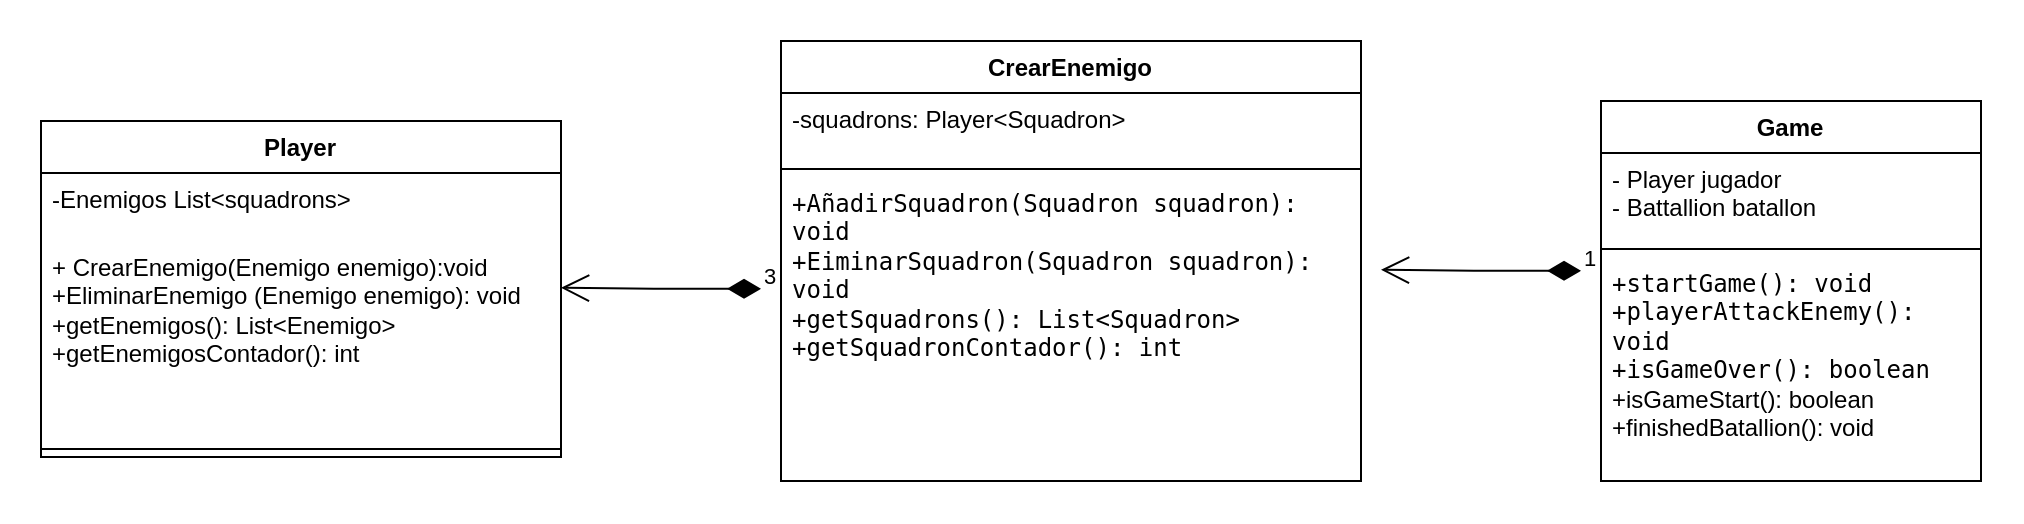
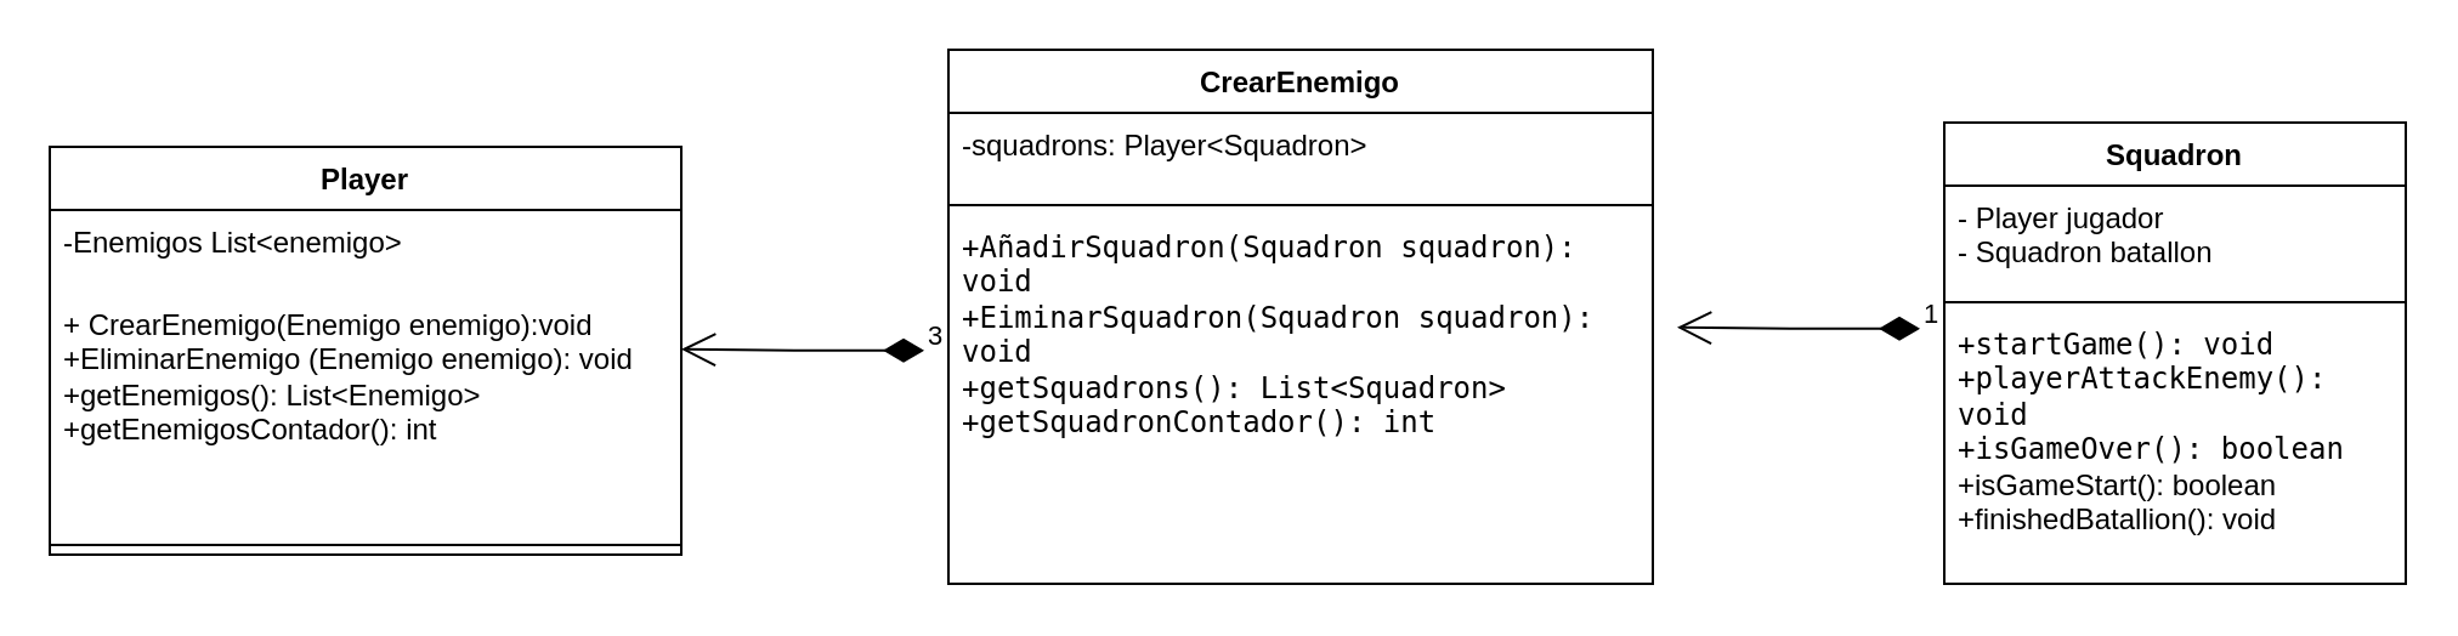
  <mxCell id="0" />
  <mxCell id="1" parent="0" />
  <mxCell id="2" value="Player" style="swimlane;fontStyle=1;align=center;verticalAlign=top;childLayout=stackLayout;horizontal=1;startSize=26;horizontalStack=0;resizeParent=1;resizeParentMax=0;resizeLast=0;collapsible=1;marginBottom=0;whiteSpace=wrap;html=1;" parent="1" vertex="1"><mxGeometry x="20" y="60" width="260" height="168" as="geometry" /></mxCell>
- <mxCell id="3" value="-Enemigos List&amp;lt;squadrons&amp;gt;" style="text;strokeColor=none;fillColor=none;align=left;verticalAlign=top;spacingLeft=4;spacingRight=4;overflow=hidden;rotatable=0;points=[[0,0.5],[1,0.5]];portConstraint=eastwest;whiteSpace=wrap;html=1;" parent="2" vertex="1"><mxGeometry y="26" width="260" height="34" as="geometry" /></mxCell>
+ <mxCell id="3" value="-Enemigos List&amp;lt;enemigo&amp;gt;" style="text;strokeColor=none;fillColor=none;align=left;verticalAlign=top;spacingLeft=4;spacingRight=4;overflow=hidden;rotatable=0;points=[[0,0.5],[1,0.5]];portConstraint=eastwest;whiteSpace=wrap;html=1;" parent="2" vertex="1"><mxGeometry y="26" width="260" height="34" as="geometry" /></mxCell>
  <mxCell id="4" value="+ CrearEnemigo(Enemigo enemigo):void&lt;div&gt;+EliminarEnemigo&amp;nbsp;(Enemigo enemigo): void&lt;/div&gt;&lt;div&gt;+getEnemigos():&amp;nbsp;&lt;span style=&quot;background-color: transparent; color: light-dark(rgb(0, 0, 0), rgb(255, 255, 255));&quot;&gt;List&amp;lt;Enemigo&amp;gt;&lt;/span&gt;&lt;/div&gt;&lt;div&gt;+getEnemigosContador(): int&lt;span style=&quot;background-color: transparent; color: light-dark(rgb(0, 0, 0), rgb(255, 255, 255));&quot;&gt;&lt;/span&gt;&lt;/div&gt;" style="text;strokeColor=none;fillColor=none;align=left;verticalAlign=top;spacingLeft=4;spacingRight=4;overflow=hidden;rotatable=0;points=[[0,0.5],[1,0.5]];portConstraint=eastwest;whiteSpace=wrap;html=1;" parent="2" vertex="1"><mxGeometry y="60" width="260" height="100" as="geometry" /></mxCell>
  <mxCell id="5" value="" style="line;strokeWidth=1;fillColor=none;align=left;verticalAlign=middle;spacingTop=-1;spacingLeft=3;spacingRight=3;rotatable=0;labelPosition=right;points=[];portConstraint=eastwest;strokeColor=inherit;" parent="2" vertex="1"><mxGeometry y="160" width="260" height="8" as="geometry" /></mxCell>
  <mxCell id="6" value="CrearEnemigo" style="swimlane;fontStyle=1;align=center;verticalAlign=top;childLayout=stackLayout;horizontal=1;startSize=26;horizontalStack=0;resizeParent=1;resizeParentMax=0;resizeLast=0;collapsible=1;marginBottom=0;whiteSpace=wrap;html=1;" parent="1" vertex="1"><mxGeometry x="390" y="20" width="290" height="220" as="geometry" /></mxCell>
  <mxCell id="7" value="-squadrons: Player&amp;lt;Squadron&amp;gt;" style="text;strokeColor=none;fillColor=none;align=left;verticalAlign=top;spacingLeft=4;spacingRight=4;overflow=hidden;rotatable=0;points=[[0,0.5],[1,0.5]];portConstraint=eastwest;whiteSpace=wrap;html=1;" parent="6" vertex="1"><mxGeometry y="26" width="290" height="34" as="geometry" /></mxCell>
  <mxCell id="8" value="" style="line;strokeWidth=1;fillColor=none;align=left;verticalAlign=middle;spacingTop=-1;spacingLeft=3;spacingRight=3;rotatable=0;labelPosition=right;points=[];portConstraint=eastwest;strokeColor=inherit;" parent="6" vertex="1"><mxGeometry y="60" width="290" height="8" as="geometry" /></mxCell>
  <mxCell id="9" value="&lt;code style=&quot;color: light-dark(rgb(0, 0, 0), rgb(255, 255, 255)); background-color: transparent;&quot; data-end=&quot;1286&quot; data-start=&quot;1248&quot;&gt;+AñadirSquadron(Squadron squadron): void&lt;/code&gt;&lt;span style=&quot;color: light-dark(rgb(0, 0, 0), rgb(255, 255, 255)); background-color: transparent;&quot;&gt;&amp;nbsp;&lt;/span&gt;&lt;div&gt;&lt;code style=&quot;color: light-dark(rgb(0, 0, 0), rgb(255, 255, 255)); background-color: transparent;&quot; data-end=&quot;1369&quot; data-start=&quot;1328&quot;&gt;+EiminarSquadron(Squadron squadron): void&lt;/code&gt;&lt;span style=&quot;color: light-dark(rgb(0, 0, 0), rgb(255, 255, 255)); background-color: transparent;&quot;&gt;&amp;nbsp;&lt;/span&gt;&lt;/div&gt;&lt;div&gt;&lt;code style=&quot;color: light-dark(rgb(0, 0, 0), rgb(255, 255, 255)); background-color: transparent;&quot; data-end=&quot;1446&quot; data-start=&quot;1414&quot;&gt;+getSquadrons(): List&amp;lt;Squadron&amp;gt;&lt;/code&gt;&lt;span style=&quot;color: light-dark(rgb(0, 0, 0), rgb(255, 255, 255)); background-color: transparent;&quot;&gt;&amp;nbsp;&lt;/span&gt;&lt;/div&gt;&lt;div&gt;&lt;code style=&quot;color: light-dark(rgb(0, 0, 0), rgb(255, 255, 255)); background-color: transparent;&quot; data-end=&quot;1513&quot; data-start=&quot;1488&quot;&gt;+getSquadronContador(): int&lt;/code&gt;&lt;span style=&quot;color: light-dark(rgb(0, 0, 0), rgb(255, 255, 255)); background-color: transparent;&quot;&gt;&amp;nbsp;&lt;/span&gt;&lt;/div&gt;" style="text;strokeColor=none;fillColor=none;align=left;verticalAlign=top;spacingLeft=4;spacingRight=4;overflow=hidden;rotatable=0;points=[[0,0.5],[1,0.5]];portConstraint=eastwest;whiteSpace=wrap;html=1;" parent="6" vertex="1"><mxGeometry y="68" width="290" height="152" as="geometry" /></mxCell>
- <mxCell id="10" value="Game" style="swimlane;fontStyle=1;align=center;verticalAlign=top;childLayout=stackLayout;horizontal=1;startSize=26;horizontalStack=0;resizeParent=1;resizeParentMax=0;resizeLast=0;collapsible=1;marginBottom=0;whiteSpace=wrap;html=1;" parent="1" vertex="1"><mxGeometry x="800" y="50" width="190" height="190" as="geometry" /></mxCell>
- <mxCell id="11" value="- Player jugador&lt;div&gt;- Battallion batallon&lt;/div&gt;" style="text;strokeColor=none;fillColor=none;align=left;verticalAlign=top;spacingLeft=4;spacingRight=4;overflow=hidden;rotatable=0;points=[[0,0.5],[1,0.5]];portConstraint=eastwest;whiteSpace=wrap;html=1;" parent="10" vertex="1"><mxGeometry y="26" width="190" height="44" as="geometry" /></mxCell>
+ <mxCell id="10" value="Squadron" style="swimlane;fontStyle=1;align=center;verticalAlign=top;childLayout=stackLayout;horizontal=1;startSize=26;horizontalStack=0;resizeParent=1;resizeParentMax=0;resizeLast=0;collapsible=1;marginBottom=0;whiteSpace=wrap;html=1;" parent="1" vertex="1"><mxGeometry x="800" y="50" width="190" height="190" as="geometry" /></mxCell>
+ <mxCell id="11" value="- Player jugador&lt;div&gt;- Squadron batallon&lt;/div&gt;" style="text;strokeColor=none;fillColor=none;align=left;verticalAlign=top;spacingLeft=4;spacingRight=4;overflow=hidden;rotatable=0;points=[[0,0.5],[1,0.5]];portConstraint=eastwest;whiteSpace=wrap;html=1;" parent="10" vertex="1"><mxGeometry y="26" width="190" height="44" as="geometry" /></mxCell>
  <mxCell id="12" value="" style="line;strokeWidth=1;fillColor=none;align=left;verticalAlign=middle;spacingTop=-1;spacingLeft=3;spacingRight=3;rotatable=0;labelPosition=right;points=[];portConstraint=eastwest;strokeColor=inherit;" parent="10" vertex="1"><mxGeometry y="70" width="190" height="8" as="geometry" /></mxCell>
  <mxCell id="13" value="&lt;code data-end=&quot;1144&quot; data-start=&quot;1125&quot;&gt;+startGame(): void&lt;/code&gt;&amp;nbsp;&lt;div&gt;&lt;code style=&quot;color: light-dark(rgb(0, 0, 0), rgb(255, 255, 255)); background-color: transparent;&quot; data-end=&quot;1198&quot; data-start=&quot;1171&quot;&gt;+playerAttackEnemy(): void&lt;/code&gt;&lt;span style=&quot;color: light-dark(rgb(0, 0, 0), rgb(255, 255, 255)); background-color: transparent;&quot;&gt;&amp;nbsp;&lt;/span&gt;&lt;/div&gt;&lt;div&gt;&lt;code style=&quot;color: light-dark(rgb(0, 0, 0), rgb(255, 255, 255)); background-color: transparent;&quot; data-end=&quot;1343&quot; data-start=&quot;1320&quot;&gt;+isGameOver(): boolean&lt;/code&gt;&lt;/div&gt;&lt;div&gt;&lt;span style=&quot;color: light-dark(rgb(0, 0, 0), rgb(255, 255, 255)); background-color: transparent;&quot;&gt;+isGameStart(): boolean&lt;/span&gt;&lt;/div&gt;&lt;div&gt;&lt;span style=&quot;color: light-dark(rgb(0, 0, 0), rgb(255, 255, 255)); background-color: transparent;&quot;&gt;+finishedBatallion(): void&amp;nbsp;&lt;/span&gt;&lt;/div&gt;" style="text;strokeColor=none;fillColor=none;align=left;verticalAlign=top;spacingLeft=4;spacingRight=4;overflow=hidden;rotatable=0;points=[[0,0.5],[1,0.5]];portConstraint=eastwest;whiteSpace=wrap;html=1;" parent="10" vertex="1"><mxGeometry y="78" width="190" height="112" as="geometry" /></mxCell>
  <mxCell id="14" value="3" style="endArrow=open;html=1;endSize=12;startArrow=diamondThin;startSize=14;startFill=1;edgeStyle=orthogonalEdgeStyle;align=left;verticalAlign=bottom;rounded=0;" parent="1" edge="1"><mxGeometry x="-1" y="3" relative="1" as="geometry"><mxPoint x="380" y="143.91" as="sourcePoint" /><mxPoint x="280" y="143.41" as="targetPoint" /><Array as="points"><mxPoint x="326.52" y="144.42" /></Array></mxGeometry></mxCell>
  <mxCell id="15" value="1" style="endArrow=open;html=1;endSize=12;startArrow=diamondThin;startSize=14;startFill=1;edgeStyle=orthogonalEdgeStyle;align=left;verticalAlign=bottom;rounded=0;" parent="1" edge="1"><mxGeometry x="-1" y="3" relative="1" as="geometry"><mxPoint x="790" y="134.91" as="sourcePoint" /><mxPoint x="690" y="134.41" as="targetPoint" /><Array as="points"><mxPoint x="736.52" y="135.42" /></Array></mxGeometry></mxCell>
